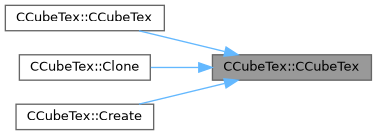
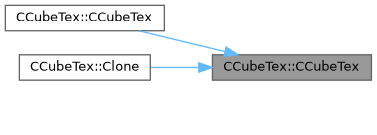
  digraph {
    rankdir=RL
    node [color=grey40 fillcolor=white fontname=Helvetica fontsize=10 shape=box style=filled]
    edge [color=steelblue1 dir=back fontname=Helvetica fontsize=10 labelfontname=Helvetica labelfontsize=10 style=solid]
    n1 [color=gray40 fillcolor=grey60 fontcolor=black height=0.2 label="CCubeTex::CCubeTex" width=0.4]
    n2 [height=0.2 label="CCubeTex::CCubeTex" width=0.4]
    n3 [height=0.2 label="CCubeTex::Clone" width=0.4]
-   n4 [height=0.2 label="CCubeTex::Create" width=0.4]
    n1 -> n2
    n1 -> n3
-   n1 -> n4
  }
